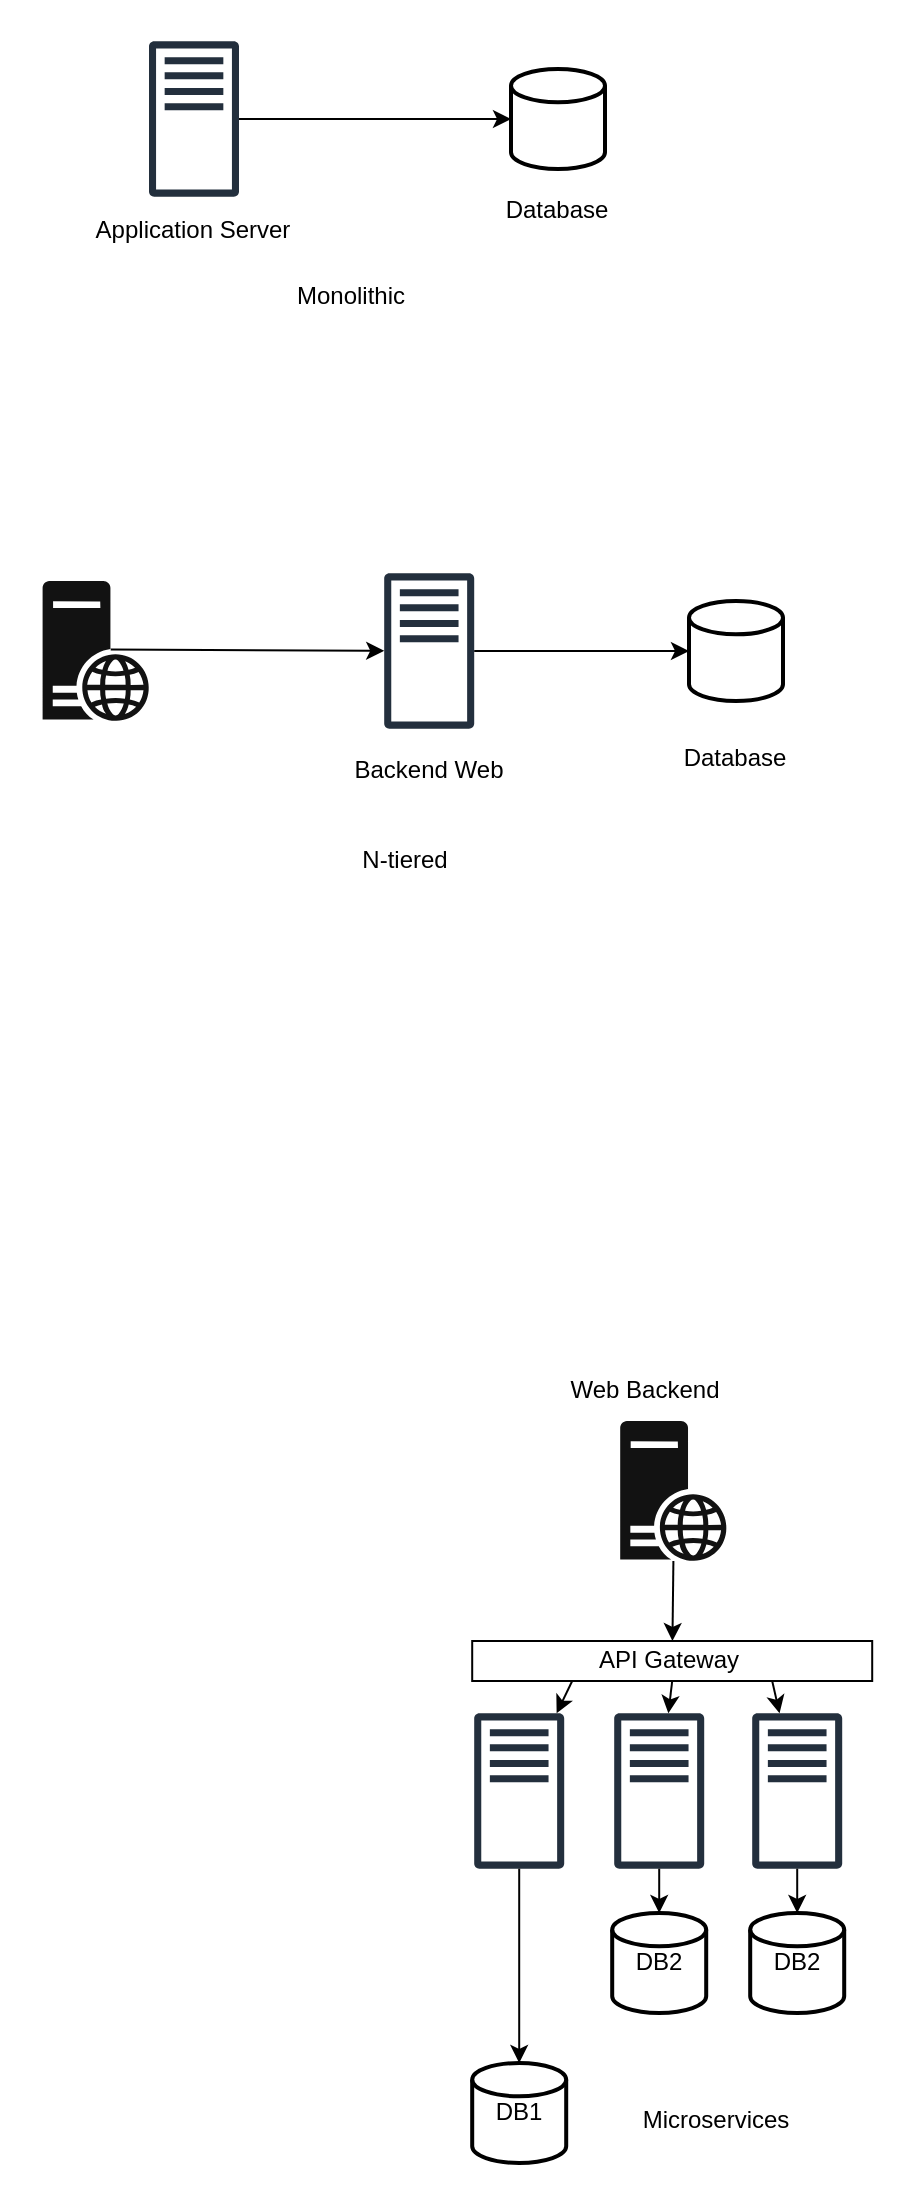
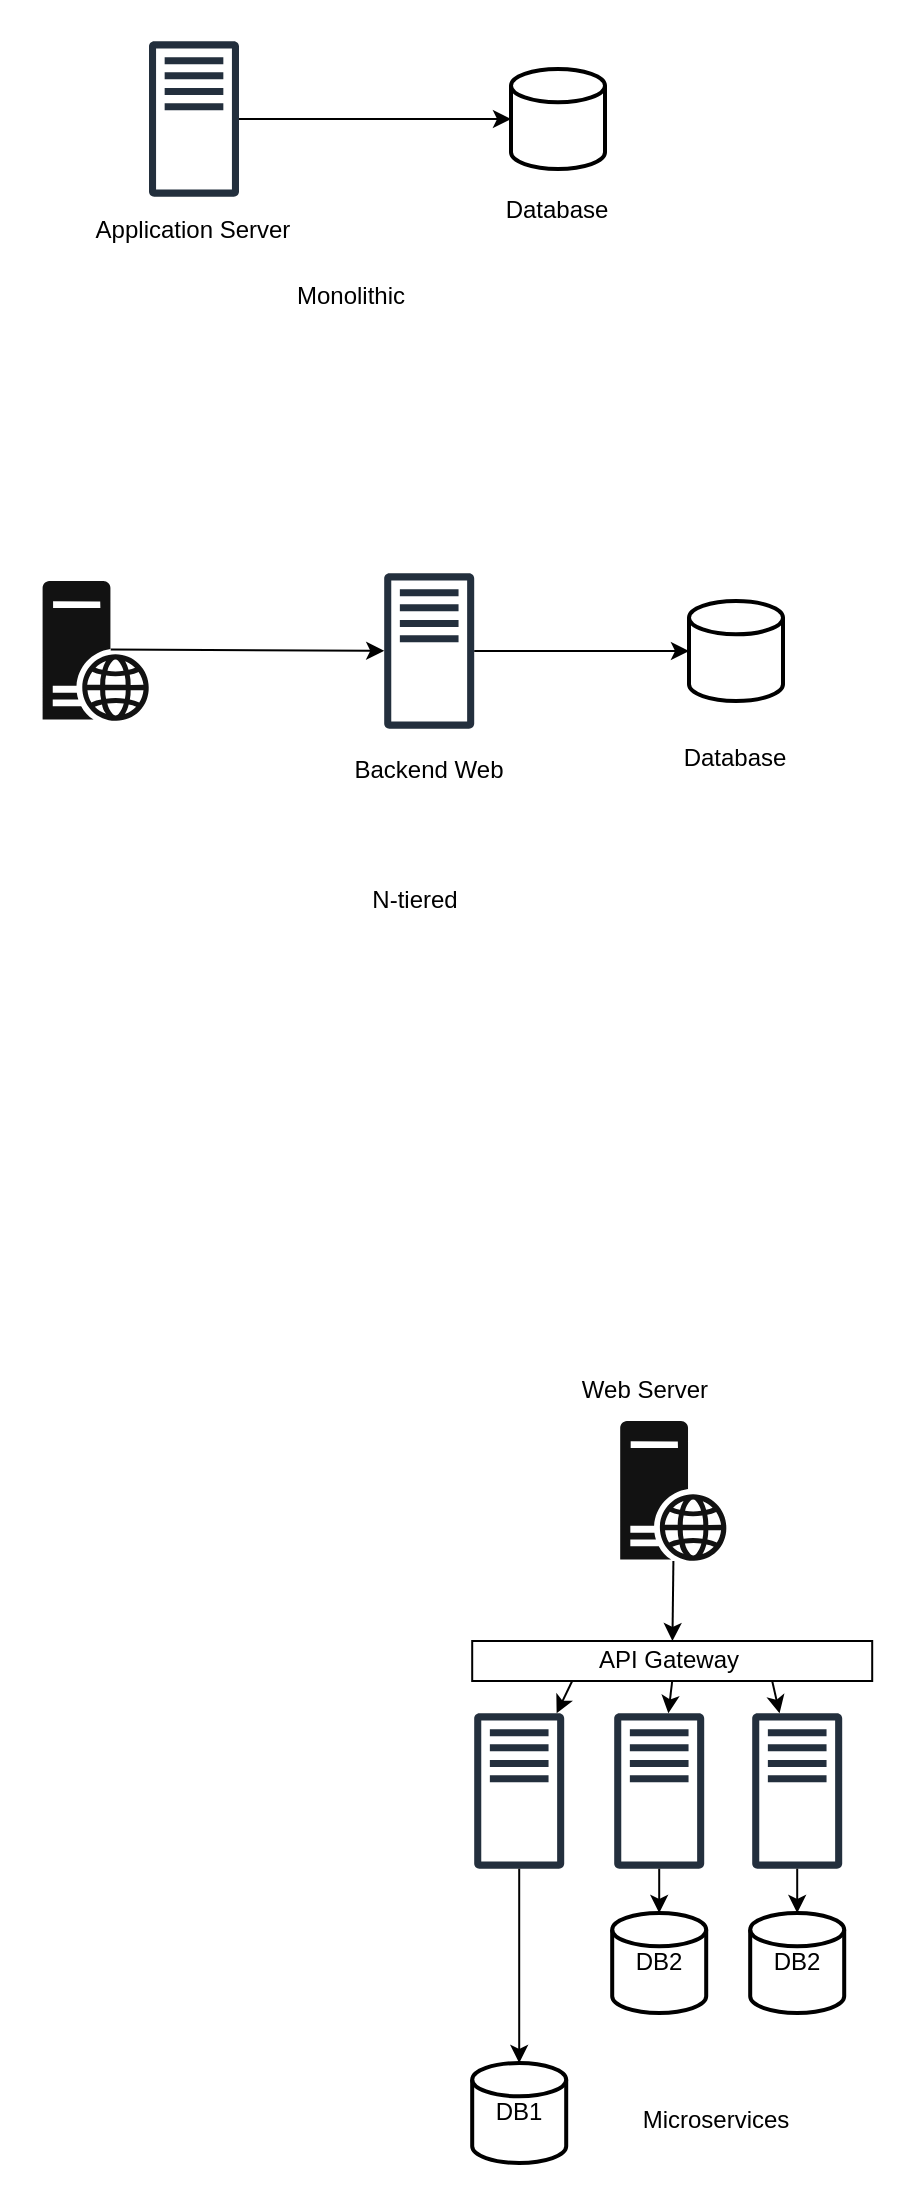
  <mxCell id="0" />
  <mxCell id="1" parent="0" />
  <mxCell id="2" value="" style="sketch=0;outlineConnect=0;fontColor=#232F3E;gradientColor=none;fillColor=#232F3D;strokeColor=none;dashed=0;verticalLabelPosition=bottom;verticalAlign=top;align=center;html=1;fontSize=12;fontStyle=0;aspect=fixed;pointerEvents=1;shape=mxgraph.aws4.traditional_server;" parent="1" vertex="1"><mxGeometry x="74" y="20" width="45" height="78" as="geometry" /></mxCell>
  <mxCell id="3" value="" style="strokeWidth=2;html=1;shape=mxgraph.flowchart.database;whiteSpace=wrap;" parent="1" vertex="1"><mxGeometry x="255" y="34" width="47" height="50" as="geometry" /></mxCell>
  <mxCell id="4" value="" style="endArrow=classic;html=1;rounded=0;entryX=0;entryY=0.5;entryDx=0;entryDy=0;entryPerimeter=0;" parent="1" source="2" target="3" edge="1"><mxGeometry width="50" height="50" relative="1" as="geometry"><mxPoint x="334" y="130" as="sourcePoint" /><mxPoint x="384" y="80" as="targetPoint" /></mxGeometry></mxCell>
  <mxCell id="5" value="Monolithic" style="text;html=1;align=center;verticalAlign=middle;whiteSpace=wrap;rounded=0;" parent="1" vertex="1"><mxGeometry x="134" y="128" width="83" height="40" as="geometry" /></mxCell>
  <mxCell id="6" value="" style="sketch=0;outlineConnect=0;fontColor=#232F3E;gradientColor=none;fillColor=#232F3D;strokeColor=none;dashed=0;verticalLabelPosition=bottom;verticalAlign=top;align=center;html=1;fontSize=12;fontStyle=0;aspect=fixed;pointerEvents=1;shape=mxgraph.aws4.traditional_server;" parent="1" vertex="1"><mxGeometry x="191.6" y="286" width="45" height="78" as="geometry" /></mxCell>
  <mxCell id="7" value="" style="strokeWidth=2;html=1;shape=mxgraph.flowchart.database;whiteSpace=wrap;" parent="1" vertex="1"><mxGeometry x="344" y="300" width="47" height="50" as="geometry" /></mxCell>
  <mxCell id="8" value="" style="endArrow=classic;html=1;rounded=0;entryX=0;entryY=0.5;entryDx=0;entryDy=0;entryPerimeter=0;" parent="1" source="6" target="7" edge="1"><mxGeometry width="50" height="50" relative="1" as="geometry"><mxPoint x="562" y="500" as="sourcePoint" /><mxPoint x="612" y="450" as="targetPoint" /></mxGeometry></mxCell>
  <mxCell id="9" value="" style="sketch=0;aspect=fixed;pointerEvents=1;shadow=0;dashed=0;html=1;strokeColor=none;labelPosition=center;verticalLabelPosition=bottom;verticalAlign=top;align=center;fillColor=#121212;shape=mxgraph.mscae.enterprise.web_server" parent="1" vertex="1"><mxGeometry x="20.8" y="290" width="53.2" height="70" as="geometry" /></mxCell>
  <mxCell id="10" value="" style="endArrow=classic;html=1;rounded=0;exitX=0.64;exitY=0.49;exitDx=0;exitDy=0;exitPerimeter=0;" parent="1" source="9" target="6" edge="1"><mxGeometry width="50" height="50" relative="1" as="geometry"><mxPoint x="324" y="400" as="sourcePoint" /><mxPoint x="374" y="350" as="targetPoint" /></mxGeometry></mxCell>
- <mxCell id="11" value="N-tiered" style="text;html=1;align=center;verticalAlign=middle;whiteSpace=wrap;rounded=0;" parent="1" vertex="1"><mxGeometry x="160.95" y="410" width="83" height="40" as="geometry" /></mxCell>
+ <mxCell id="11" value="N-tiered" style="text;html=1;align=center;verticalAlign=middle;whiteSpace=wrap;rounded=0;" parent="1" vertex="1"><mxGeometry x="165.95" y="430" width="83" height="40" as="geometry" /></mxCell>
  <mxCell id="12" value="" style="sketch=0;outlineConnect=0;fontColor=#232F3E;gradientColor=none;fillColor=#232F3D;strokeColor=none;dashed=0;verticalLabelPosition=bottom;verticalAlign=top;align=center;html=1;fontSize=12;fontStyle=0;aspect=fixed;pointerEvents=1;shape=mxgraph.aws4.traditional_server;" parent="1" vertex="1"><mxGeometry x="306.6" y="856" width="45" height="78" as="geometry" /></mxCell>
  <mxCell id="13" value="DB2" style="strokeWidth=2;html=1;shape=mxgraph.flowchart.database;whiteSpace=wrap;" parent="1" vertex="1"><mxGeometry x="305.6" y="956" width="47" height="50" as="geometry" /></mxCell>
  <mxCell id="14" value="" style="endArrow=classic;html=1;rounded=0;entryX=0.5;entryY=0;entryDx=0;entryDy=0;entryPerimeter=0;" parent="1" source="12" target="13" edge="1"><mxGeometry width="50" height="50" relative="1" as="geometry"><mxPoint x="566.6" y="940" as="sourcePoint" /><mxPoint x="616.6" y="890" as="targetPoint" /></mxGeometry></mxCell>
  <mxCell id="15" value="" style="sketch=0;aspect=fixed;pointerEvents=1;shadow=0;dashed=0;html=1;strokeColor=none;labelPosition=center;verticalLabelPosition=bottom;verticalAlign=top;align=center;fillColor=#121212;shape=mxgraph.mscae.enterprise.web_server" parent="1" vertex="1"><mxGeometry x="309.6" y="710" width="53.2" height="70" as="geometry" /></mxCell>
  <mxCell id="16" value="" style="sketch=0;outlineConnect=0;fontColor=#232F3E;gradientColor=none;fillColor=#232F3D;strokeColor=none;dashed=0;verticalLabelPosition=bottom;verticalAlign=top;align=center;html=1;fontSize=12;fontStyle=0;aspect=fixed;pointerEvents=1;shape=mxgraph.aws4.traditional_server;" parent="1" vertex="1"><mxGeometry x="375.6" y="856" width="45" height="78" as="geometry" /></mxCell>
  <mxCell id="17" value="DB2" style="strokeWidth=2;html=1;shape=mxgraph.flowchart.database;whiteSpace=wrap;" parent="1" vertex="1"><mxGeometry x="374.6" y="956" width="47" height="50" as="geometry" /></mxCell>
  <mxCell id="18" value="" style="endArrow=classic;html=1;rounded=0;entryX=0.5;entryY=0;entryDx=0;entryDy=0;entryPerimeter=0;" parent="1" source="16" target="17" edge="1"><mxGeometry width="50" height="50" relative="1" as="geometry"><mxPoint x="635.6" y="940" as="sourcePoint" /><mxPoint x="685.6" y="890" as="targetPoint" /></mxGeometry></mxCell>
  <mxCell id="19" value="" style="sketch=0;outlineConnect=0;fontColor=#232F3E;gradientColor=none;fillColor=#232F3D;strokeColor=none;dashed=0;verticalLabelPosition=bottom;verticalAlign=top;align=center;html=1;fontSize=12;fontStyle=0;aspect=fixed;pointerEvents=1;shape=mxgraph.aws4.traditional_server;" parent="1" vertex="1"><mxGeometry x="236.6" y="856" width="45" height="78" as="geometry" /></mxCell>
  <mxCell id="20" value="DB1" style="strokeWidth=2;html=1;shape=mxgraph.flowchart.database;whiteSpace=wrap;" parent="1" vertex="1"><mxGeometry x="235.6" y="1031" width="47" height="50" as="geometry" /></mxCell>
  <mxCell id="21" value="" style="endArrow=classic;html=1;rounded=0;entryX=0.5;entryY=0;entryDx=0;entryDy=0;entryPerimeter=0;" parent="1" source="19" target="20" edge="1"><mxGeometry width="50" height="50" relative="1" as="geometry"><mxPoint x="496.6" y="940" as="sourcePoint" /><mxPoint x="546.6" y="890" as="targetPoint" /></mxGeometry></mxCell>
  <mxCell id="22" value="" style="rounded=0;whiteSpace=wrap;html=1;" parent="1" vertex="1"><mxGeometry x="235.6" y="820" width="200" height="20" as="geometry" /></mxCell>
  <mxCell id="23" value="" style="endArrow=classic;html=1;rounded=0;exitX=0.5;exitY=1;exitDx=0;exitDy=0;exitPerimeter=0;" parent="1" source="15" target="22" edge="1"><mxGeometry width="50" height="50" relative="1" as="geometry"><mxPoint x="255.6" y="790" as="sourcePoint" /><mxPoint x="125.6" y="830" as="targetPoint" /></mxGeometry></mxCell>
  <mxCell id="24" value="" style="endArrow=classic;html=1;rounded=0;exitX=0.25;exitY=1;exitDx=0;exitDy=0;" parent="1" source="22" target="19" edge="1"><mxGeometry width="50" height="50" relative="1" as="geometry"><mxPoint x="75.6" y="880" as="sourcePoint" /><mxPoint x="125.6" y="830" as="targetPoint" /></mxGeometry></mxCell>
  <mxCell id="25" value="" style="endArrow=classic;html=1;rounded=0;exitX=0.5;exitY=1;exitDx=0;exitDy=0;" parent="1" source="22" target="12" edge="1"><mxGeometry width="50" height="50" relative="1" as="geometry"><mxPoint x="75.6" y="880" as="sourcePoint" /><mxPoint x="125.6" y="830" as="targetPoint" /></mxGeometry></mxCell>
  <mxCell id="26" value="" style="endArrow=classic;html=1;rounded=0;exitX=0.75;exitY=1;exitDx=0;exitDy=0;" parent="1" source="22" target="16" edge="1"><mxGeometry width="50" height="50" relative="1" as="geometry"><mxPoint x="75.6" y="880" as="sourcePoint" /><mxPoint x="125.6" y="830" as="targetPoint" /></mxGeometry></mxCell>
  <mxCell id="27" value="API Gateway" style="text;html=1;align=center;verticalAlign=middle;whiteSpace=wrap;rounded=0;" parent="1" vertex="1"><mxGeometry x="292.6" y="815" width="83" height="30" as="geometry" /></mxCell>
  <mxCell id="28" value="Application Server" style="text;html=1;align=center;verticalAlign=middle;whiteSpace=wrap;rounded=0;" parent="1" vertex="1"><mxGeometry x="43.25" y="100" width="106.5" height="30" as="geometry" /></mxCell>
  <mxCell id="29" value="Database" style="text;html=1;align=center;verticalAlign=middle;whiteSpace=wrap;rounded=0;" parent="1" vertex="1"><mxGeometry x="225.25" y="90" width="106.5" height="30" as="geometry" /></mxCell>
  <mxCell id="30" value="Database" style="text;html=1;align=center;verticalAlign=middle;whiteSpace=wrap;rounded=0;" parent="1" vertex="1"><mxGeometry x="314.1" y="364" width="106.5" height="30" as="geometry" /></mxCell>
  <mxCell id="31" value="Backend Web" style="text;html=1;align=center;verticalAlign=middle;whiteSpace=wrap;rounded=0;" parent="1" vertex="1"><mxGeometry x="160.95" y="370" width="106.5" height="30" as="geometry" /></mxCell>
- <mxCell id="32" value="Web Backend" style="text;html=1;align=center;verticalAlign=middle;whiteSpace=wrap;rounded=0;" parent="1" vertex="1"><mxGeometry x="269.1" y="680" width="106.5" height="30" as="geometry" /></mxCell>
+ <mxCell id="32" value="Web Server" style="text;html=1;align=center;verticalAlign=middle;whiteSpace=wrap;rounded=0;" parent="1" vertex="1"><mxGeometry x="269.1" y="680" width="106.5" height="30" as="geometry" /></mxCell>
  <mxCell id="33" value="Microservices" style="text;html=1;align=center;verticalAlign=middle;whiteSpace=wrap;rounded=0;" parent="1" vertex="1"><mxGeometry x="327.6" y="1045" width="60" height="30" as="geometry" /></mxCell>
